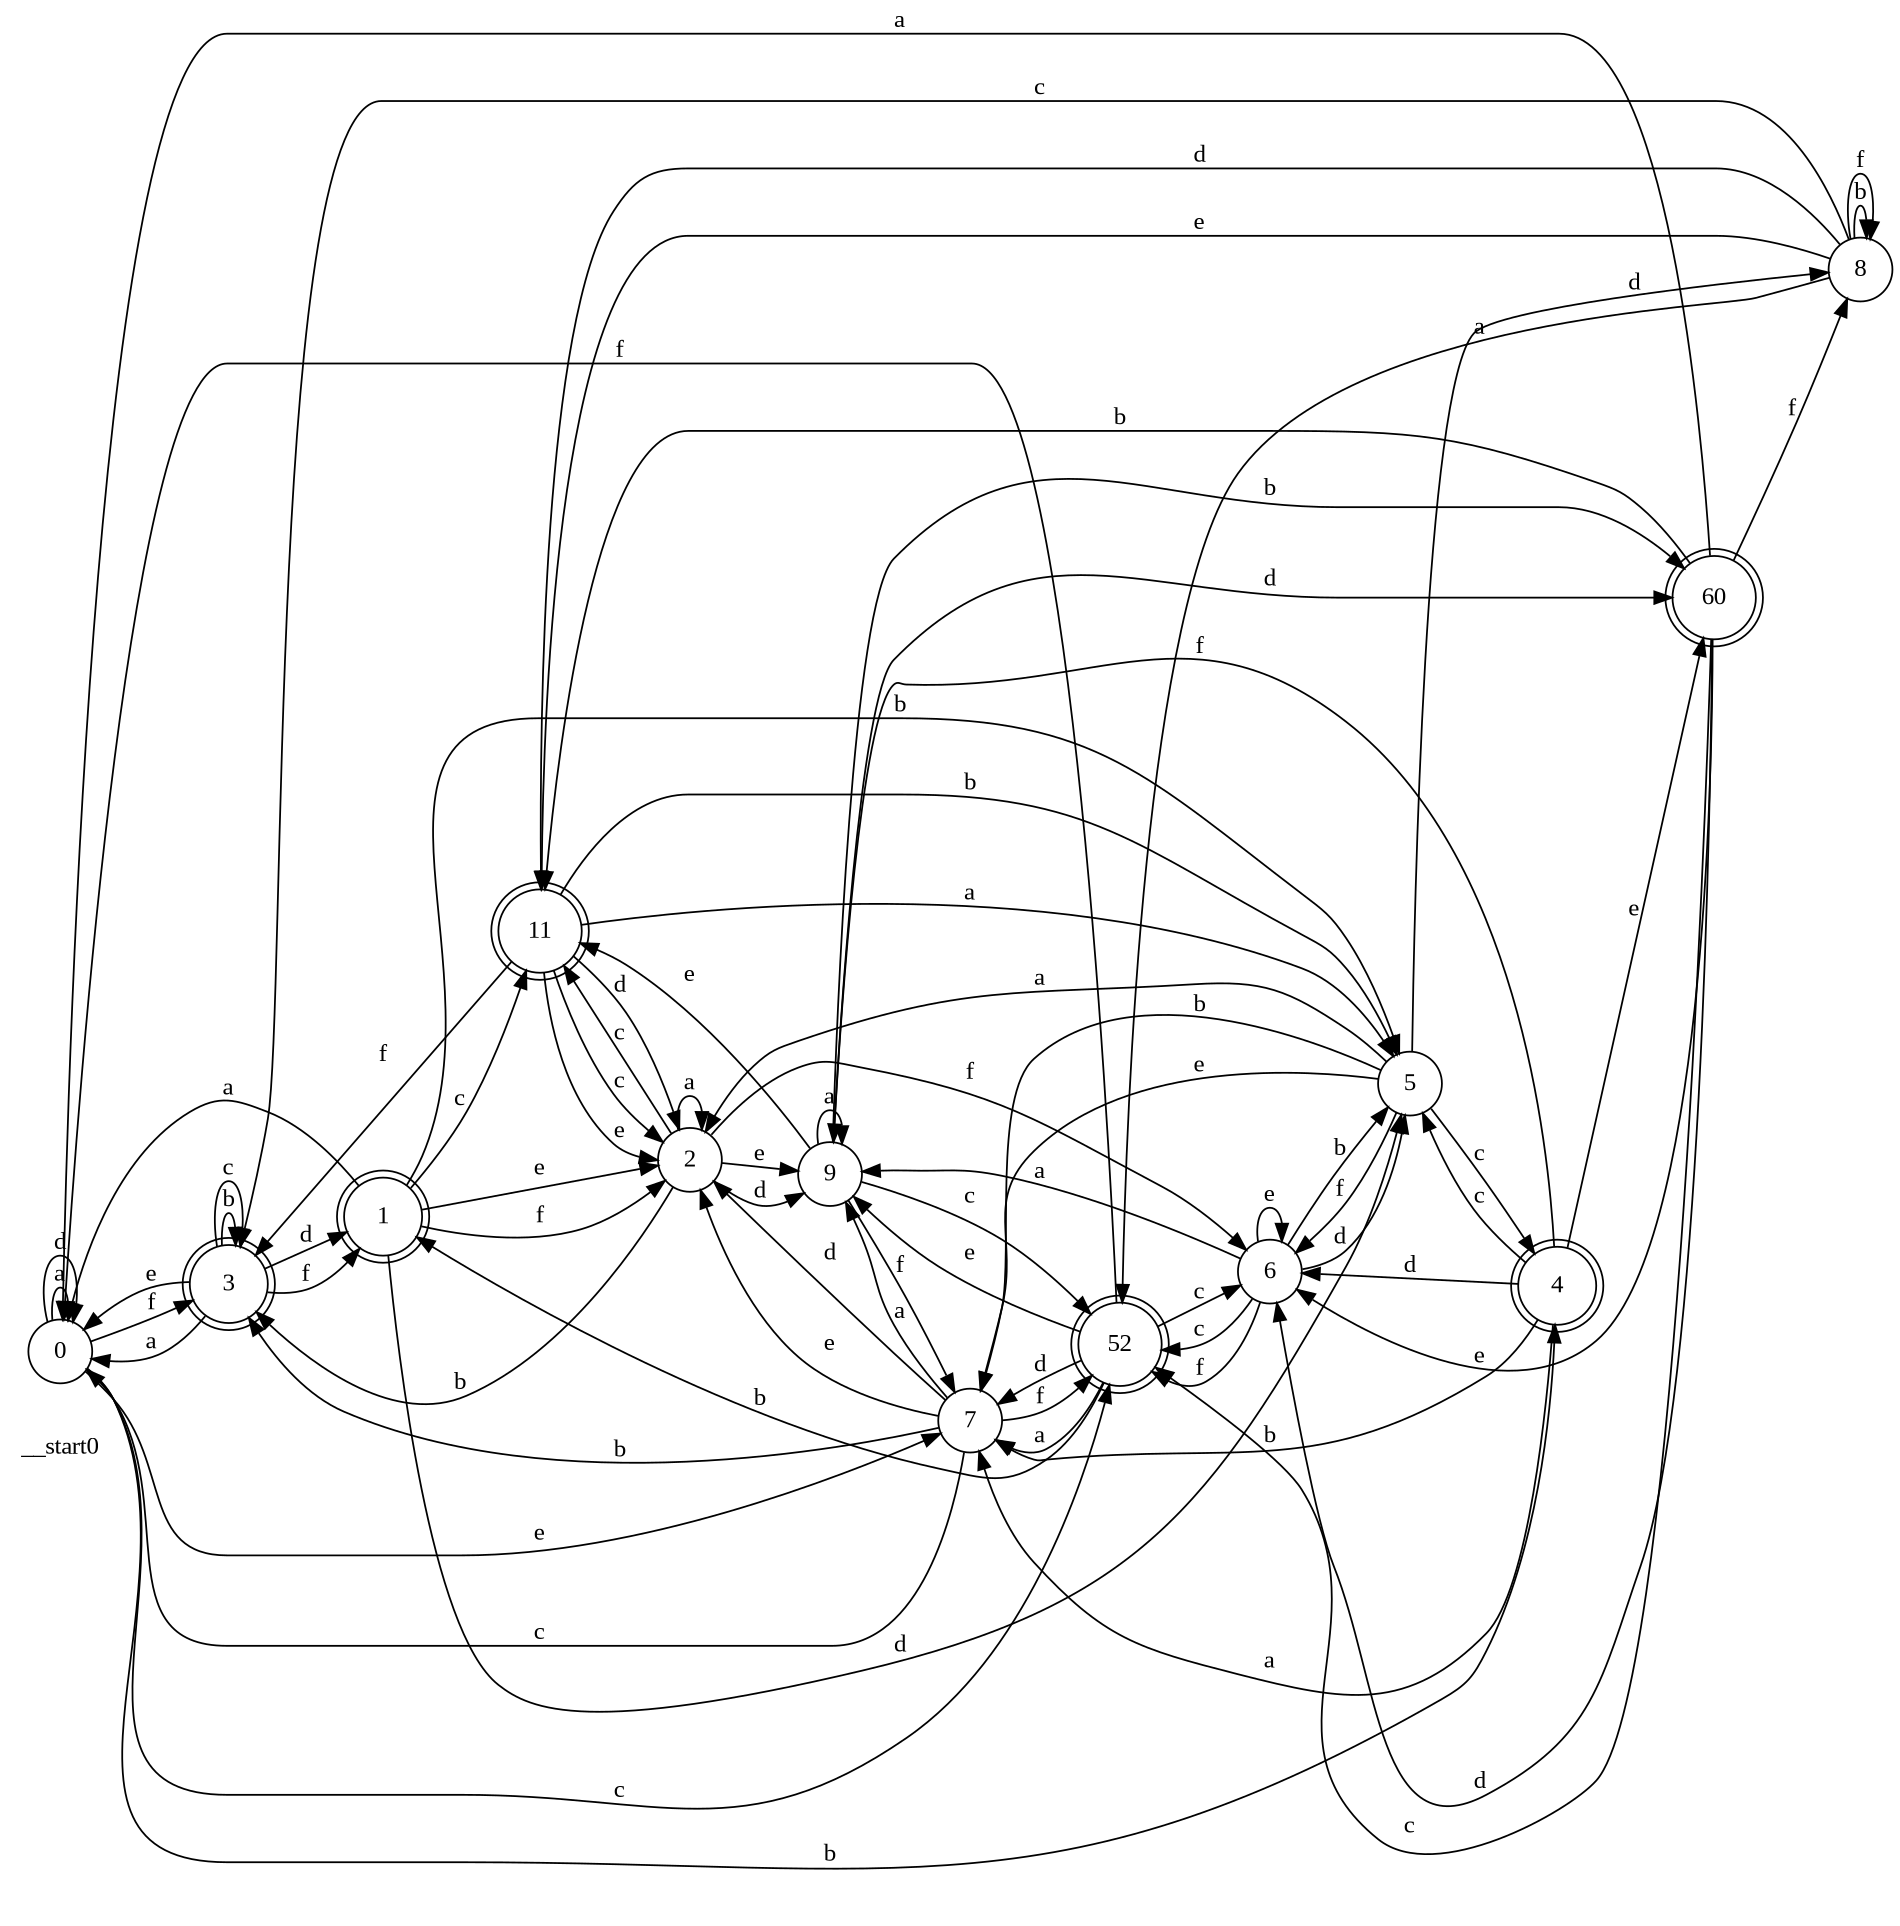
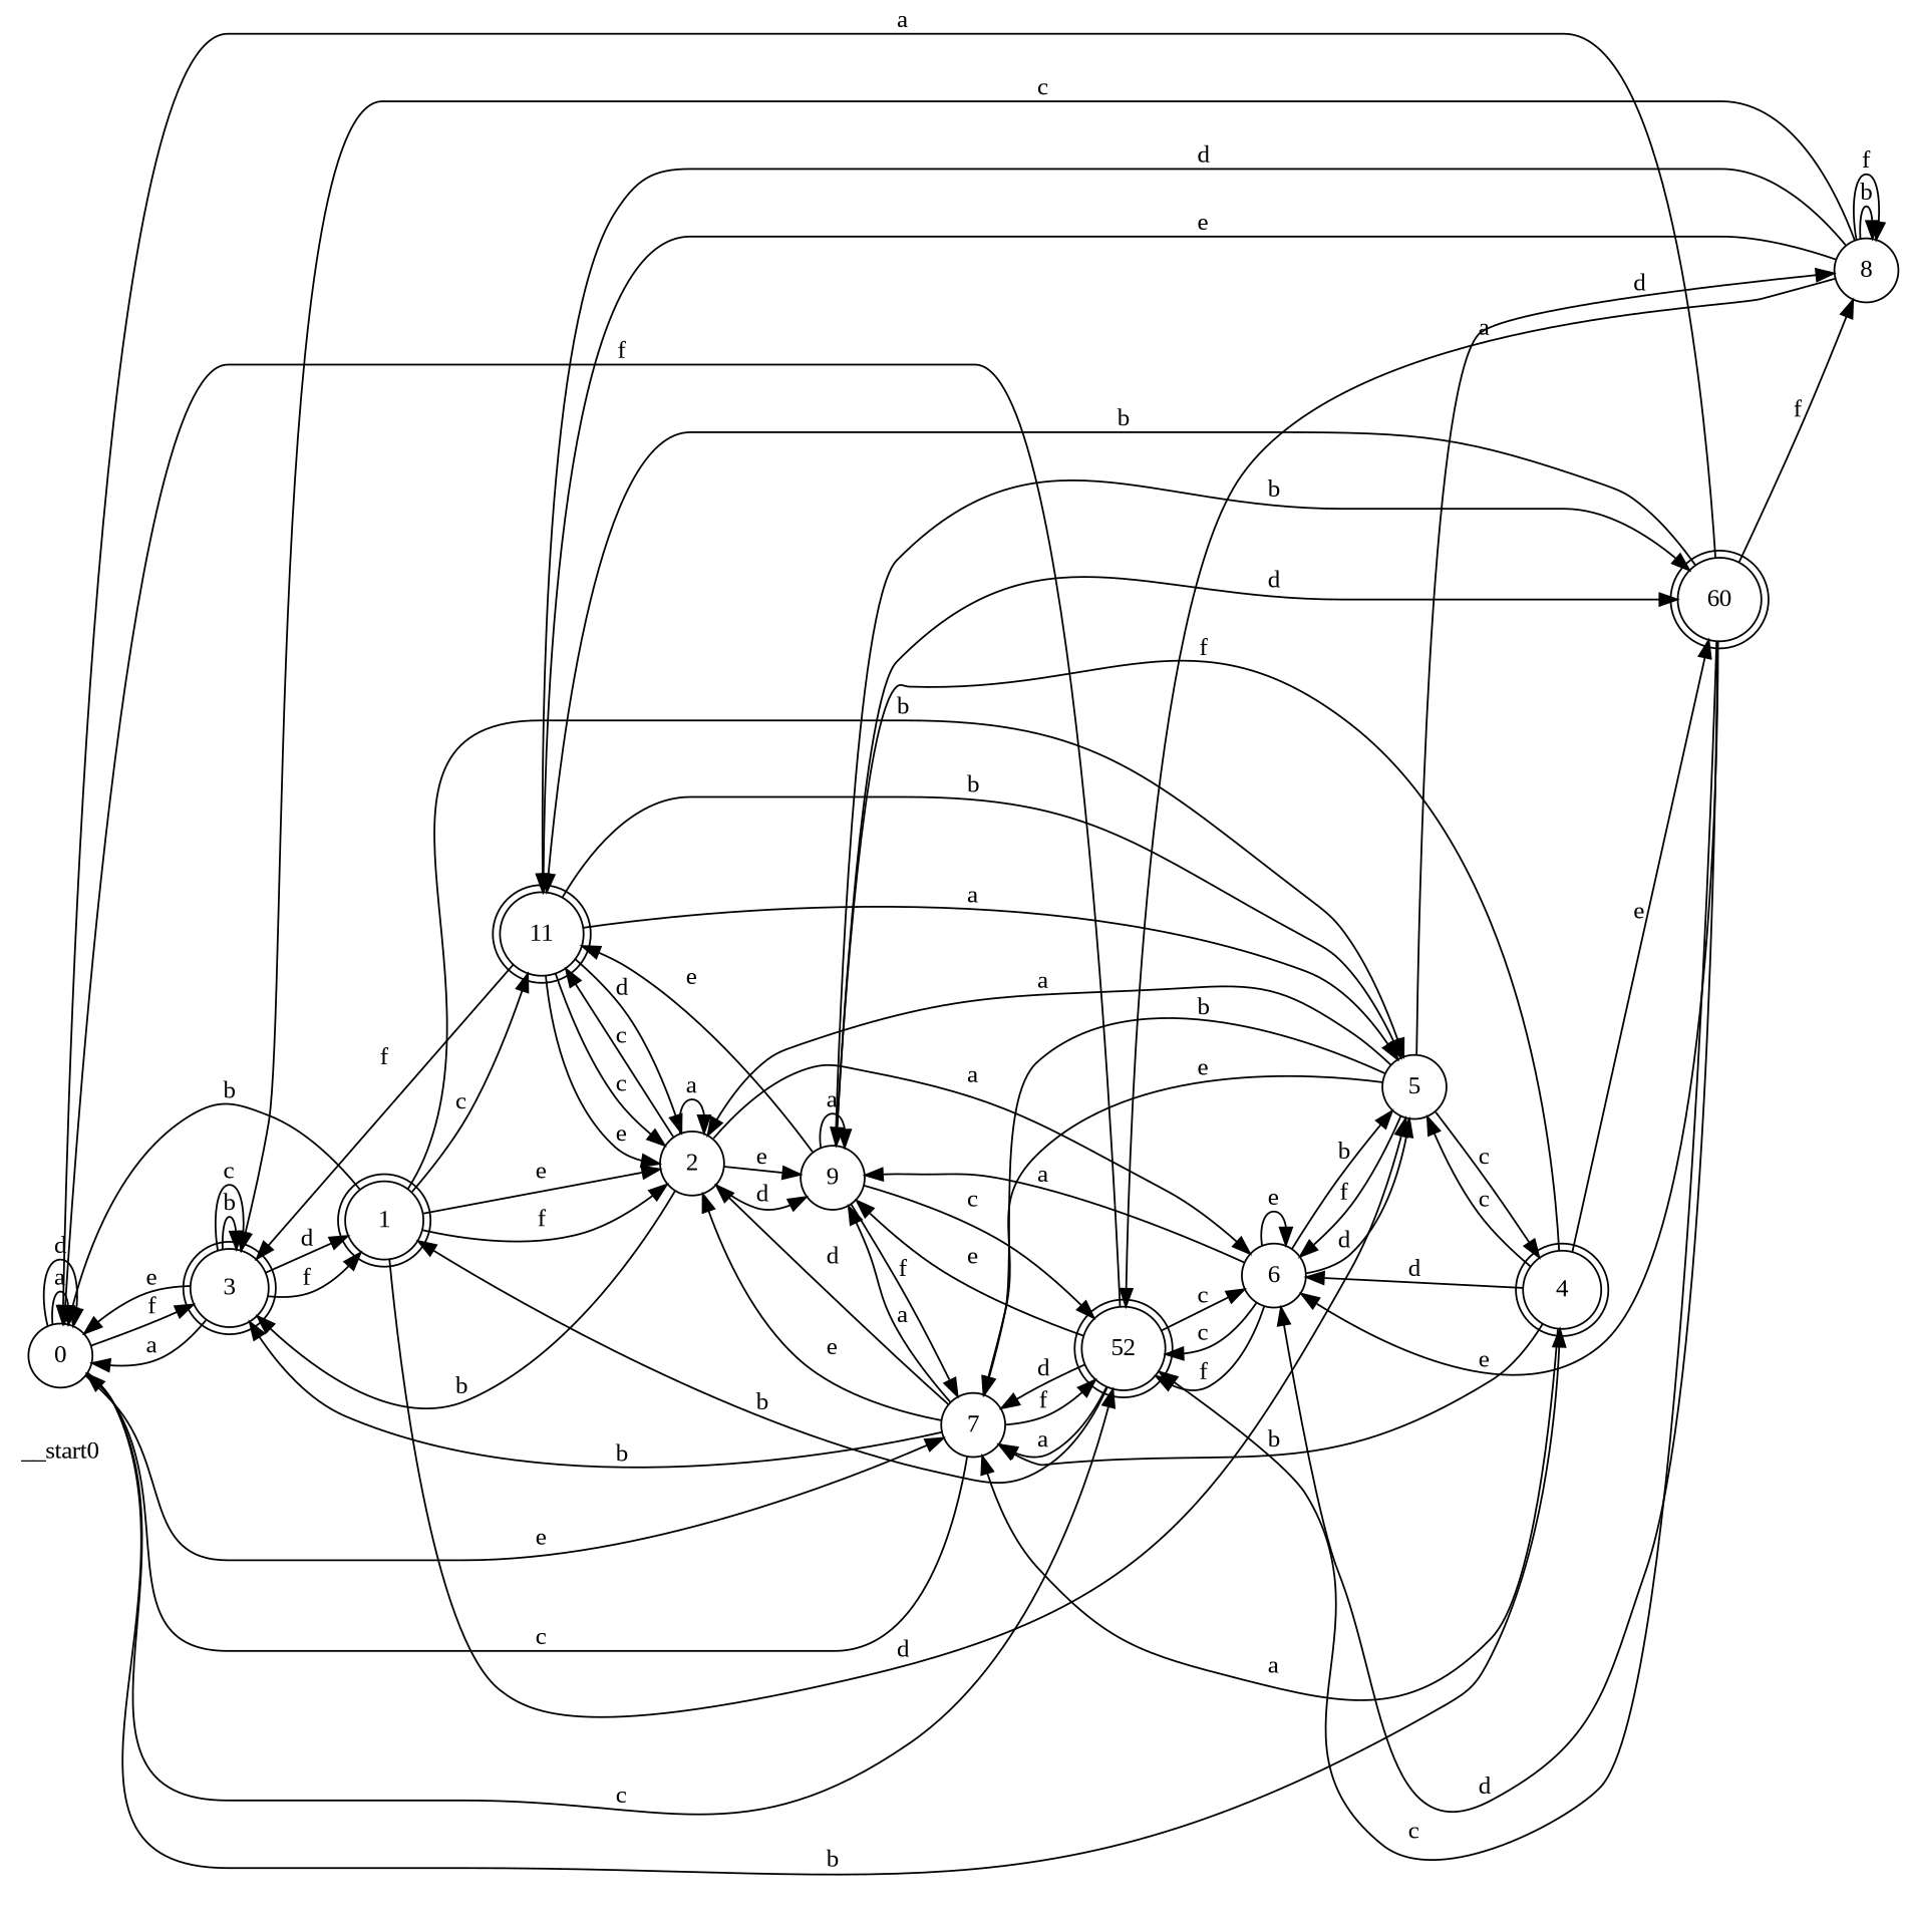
  digraph {
    fontname="Liberation Serif"
    rankdir=LR
    node [fontname="Liberation Serif" shape=circle color=black fillcolor=white style=filled]
    edge [fontname="Liberation Serif"]
    __start0 [shape=none color="" fillcolor="" style=""]
    n2 [label=0]
    n3 [label=3 shape=doublecircle style="rounded,filled"]
    n4 [label=4 shape=doublecircle style="rounded,filled"]
    n5 [label=7]
    n6 [label=52 shape=doublecircle style="rounded,filled"]
    n7 [label=1 shape=doublecircle style="rounded,filled"]
    n8 [label=5]
    n9 [label=6]
    n10 [label=9]
    n11 [label=60 shape=doublecircle style="rounded,filled"]
    n12 [label=2]
    n13 [label=11 shape=doublecircle style="rounded,filled"]
    n14 [label=8]
    n2 -> n2 [label=a]
    n2 -> n2 [label=d]
    n2 -> n3 [label=f]
    n2 -> n4 [label=b]
    n2 -> n5 [label=e]
    n2 -> n6 [label=c]
    n3 -> n2 [label=a]
    n3 -> n2 [label=e]
    n3 -> n3 [label=b]
    n3 -> n3 [label=c]
    n3 -> n7 [label=d]
    n3 -> n7 [label=f]
    n4 -> n5 [label=a]
    n4 -> n5 [label=b]
    n4 -> n8 [label=c]
    n4 -> n9 [label=d]
    n4 -> n10 [label=f]
    n4 -> n11 [label=e]
    n5 -> n2 [label=c]
    n5 -> n3 [label=b]
    n5 -> n6 [label=f]
    n5 -> n10 [label=a]
    n5 -> n12 [label=d]
    n5 -> n12 [label=e]
    n6 -> n2 [label=f]
    n6 -> n5 [label=a]
    n6 -> n5 [label=d]
    n6 -> n7 [label=b]
    n6 -> n9 [label=c]
    n6 -> n10 [label=e]
-   n7 -> n2 [label=a]
+   n7 -> n2 [label=b]
    n7 -> n8 [label=b]
    n7 -> n8 [label=d]
    n7 -> n12 [label=e]
    n7 -> n12 [label=f]
    n7 -> n13 [label=c]
    n8 -> n4 [label=c]
    n8 -> n5 [label=b]
    n8 -> n5 [label=e]
    n8 -> n9 [label=f]
    n8 -> n12 [label=a]
    n8 -> n14 [label=d]
    n9 -> n6 [label=c]
    n9 -> n6 [label=f]
    n9 -> n8 [label=b]
    n9 -> n8 [label=d]
    n9 -> n9 [label=e]
    n9 -> n10 [label=a]
    n10 -> n5 [label=f]
    n10 -> n6 [label=c]
    n10 -> n10 [label=a]
    n10 -> n11 [label=b]
    n10 -> n11 [label=d]
    n10 -> n13 [label=e]
    n11 -> n2 [label=a]
    n11 -> n6 [label=c]
    n11 -> n9 [label=d]
    n11 -> n9 [label=e]
    n11 -> n13 [label=b]
    n11 -> n14 [label=f]
    n12 -> n3 [label=b]
-   n12 -> n9 [label=f]
+   n12 -> n9 [label=a]
    n12 -> n10 [label=d]
    n12 -> n10 [label=e]
    n12 -> n12 [label=a]
    n12 -> n13 [label=c]
    n13 -> n3 [label=f]
    n13 -> n8 [label=a]
    n13 -> n8 [label=b]
    n13 -> n12 [label=c]
    n13 -> n12 [label=d]
    n13 -> n12 [label=e]
    n14 -> n3 [label=c]
    n14 -> n6 [label=a]
    n14 -> n13 [label=d]
    n14 -> n13 [label=e]
    n14 -> n14 [label=b]
    n14 -> n14 [label=f]
  }
